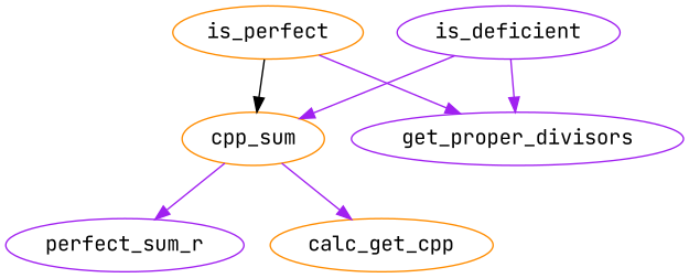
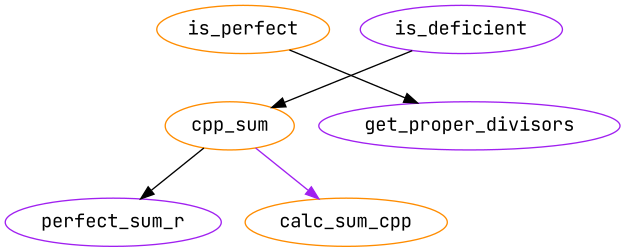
  digraph {
    fontname="JetBrains Mono"
    node [color=darkorange fontname="JetBrains Mono"]
    edge [color=purple fontname="JetBrains Mono"]
    n1 [label=cpp_sum]
    n2 [color=purple label=perfect_sum_r]
-   calc_sum_cpp [label=calc_get_cpp]
+   calc_sum_cpp
    is_perfect
    get_proper_divisors [color=purple]
    is_deficient [color=purple]
-   n1 -> n2
+   n1 -> n2 [color=black]
    n1 -> calc_sum_cpp
-   is_perfect -> n1 [color=black]
-   is_perfect -> get_proper_divisors
-   is_deficient -> n1
-   is_deficient -> get_proper_divisors
+   is_perfect -> get_proper_divisors [color=black]
+   is_deficient -> n1 [color=black]
  }
